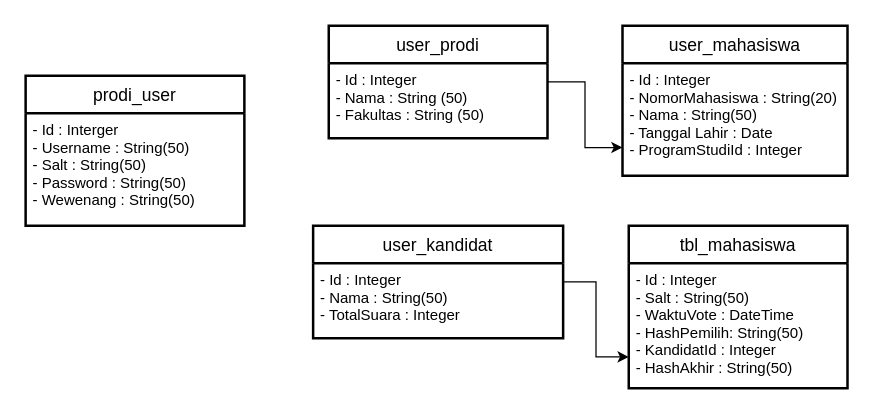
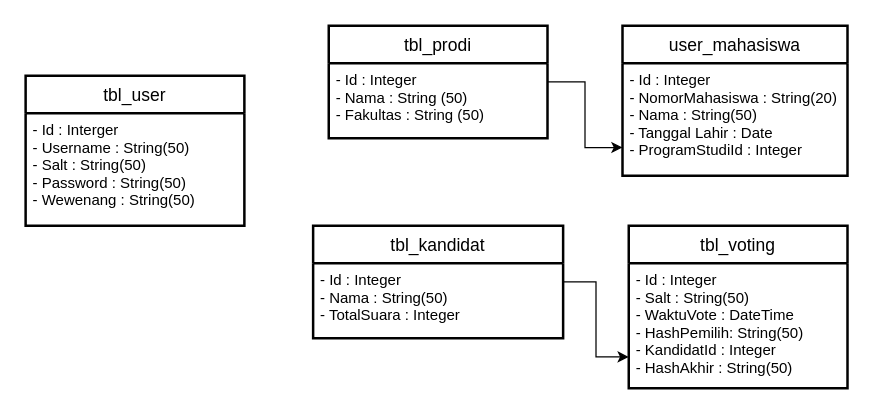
  <mxCell id="0" />
  <mxCell id="1" parent="0" />
  <mxCell id="2" style="edgeStyle=orthogonalEdgeStyle;rounded=0;orthogonalLoop=1;jettySize=auto;html=1;exitX=1;exitY=0.25;exitDx=0;exitDy=0;entryX=0;entryY=0.75;entryDx=0;entryDy=0;" edge="1" parent="1" source="9" target="11"><mxGeometry relative="1" as="geometry" /></mxCell>
  <mxCell id="3" style="edgeStyle=orthogonalEdgeStyle;rounded=0;orthogonalLoop=1;jettySize=auto;html=1;exitX=1;exitY=0.25;exitDx=0;exitDy=0;entryX=0;entryY=0.75;entryDx=0;entryDy=0;" edge="1" parent="1" source="7" target="5"><mxGeometry relative="1" as="geometry" /></mxCell>
- <mxCell id="4" value="tbl_mahasiswa" style="swimlane;childLayout=stackLayout;horizontal=1;startSize=30;horizontalStack=0;rounded=1;fontSize=14;fontStyle=0;strokeWidth=2;resizeParent=0;resizeLast=1;shadow=0;dashed=0;align=center;arcSize=0;" parent="1" vertex="1"><mxGeometry x="502.5" y="180" width="175" height="130" as="geometry" /></mxCell>
+ <mxCell id="4" value="tbl_voting" style="swimlane;childLayout=stackLayout;horizontal=1;startSize=30;horizontalStack=0;rounded=1;fontSize=14;fontStyle=0;strokeWidth=2;resizeParent=0;resizeLast=1;shadow=0;dashed=0;align=center;arcSize=0;" parent="1" vertex="1"><mxGeometry x="502.5" y="180" width="175" height="130" as="geometry" /></mxCell>
  <mxCell id="5" value="- Id : Integer &#10;- Salt : String(50) &#10;- WaktuVote : DateTime &#10;- HashPemilih: String(50) &#10;- KandidatId : Integer &#10;- HashAkhir : String(50) &#10;&#10;" style="align=left;strokeColor=none;fillColor=none;spacingLeft=4;fontSize=12;verticalAlign=top;resizable=0;rotatable=0;part=1;fontStyle=0" parent="4" vertex="1"><mxGeometry y="30" width="175" height="100" as="geometry" /></mxCell>
- <mxCell id="6" value="user_kandidat" style="swimlane;childLayout=stackLayout;horizontal=1;startSize=30;horizontalStack=0;rounded=1;fontSize=14;fontStyle=0;strokeWidth=2;resizeParent=0;resizeLast=1;shadow=0;dashed=0;align=center;arcSize=0;" parent="1" vertex="1"><mxGeometry x="250" y="180" width="200" height="90" as="geometry" /></mxCell>
+ <mxCell id="6" value="tbl_kandidat" style="swimlane;childLayout=stackLayout;horizontal=1;startSize=30;horizontalStack=0;rounded=1;fontSize=14;fontStyle=0;strokeWidth=2;resizeParent=0;resizeLast=1;shadow=0;dashed=0;align=center;arcSize=0;" parent="1" vertex="1"><mxGeometry x="250" y="180" width="200" height="90" as="geometry" /></mxCell>
  <mxCell id="7" value="- Id : Integer &#10;- Nama : String(50) &#10;- TotalSuara : Integer" style="align=left;strokeColor=none;fillColor=none;spacingLeft=4;fontSize=12;verticalAlign=top;resizable=0;rotatable=0;part=1;" parent="6" vertex="1"><mxGeometry y="30" width="200" height="60" as="geometry" /></mxCell>
- <mxCell id="8" value="user_prodi" style="swimlane;childLayout=stackLayout;horizontal=1;startSize=30;horizontalStack=0;rounded=1;fontSize=14;fontStyle=0;strokeWidth=2;resizeParent=0;resizeLast=1;shadow=0;dashed=0;align=center;arcSize=0;" vertex="1" parent="1"><mxGeometry x="262.5" y="20" width="175" height="90" as="geometry" /></mxCell>
+ <mxCell id="8" value="tbl_prodi" style="swimlane;childLayout=stackLayout;horizontal=1;startSize=30;horizontalStack=0;rounded=1;fontSize=14;fontStyle=0;strokeWidth=2;resizeParent=0;resizeLast=1;shadow=0;dashed=0;align=center;arcSize=0;" vertex="1" parent="1"><mxGeometry x="262.5" y="20" width="175" height="90" as="geometry" /></mxCell>
  <mxCell id="9" value="- Id : Integer&#10;- Nama : String (50)&#10;- Fakultas : String (50)" style="align=left;strokeColor=none;fillColor=none;spacingLeft=4;fontSize=12;verticalAlign=top;resizable=0;rotatable=0;part=1;fontStyle=0" vertex="1" parent="8"><mxGeometry y="30" width="175" height="60" as="geometry" /></mxCell>
  <mxCell id="10" value="user_mahasiswa" style="swimlane;childLayout=stackLayout;horizontal=1;startSize=30;horizontalStack=0;rounded=1;fontSize=14;fontStyle=0;strokeWidth=2;resizeParent=0;resizeLast=1;shadow=0;dashed=0;align=center;arcSize=0;" parent="1" vertex="1"><mxGeometry x="497.5" y="20" width="180" height="120" as="geometry" /></mxCell>
  <mxCell id="11" value="- Id : Integer &#10;- NomorMahasiswa : String(20)&#10;- Nama : String(50)&#10;- Tanggal Lahir : Date&#10;- ProgramStudiId : Integer" style="align=left;strokeColor=none;fillColor=none;spacingLeft=4;fontSize=12;verticalAlign=top;resizable=0;rotatable=0;part=1;fontStyle=0" parent="10" vertex="1"><mxGeometry y="30" width="180" height="90" as="geometry" /></mxCell>
- <mxCell id="12" value="prodi_user" style="swimlane;childLayout=stackLayout;horizontal=1;startSize=30;horizontalStack=0;rounded=1;fontSize=14;fontStyle=0;strokeWidth=2;resizeParent=0;resizeLast=1;shadow=0;dashed=0;align=center;arcSize=0;" vertex="1" parent="1"><mxGeometry x="20" y="60" width="175" height="120" as="geometry" /></mxCell>
+ <mxCell id="12" value="tbl_user" style="swimlane;childLayout=stackLayout;horizontal=1;startSize=30;horizontalStack=0;rounded=1;fontSize=14;fontStyle=0;strokeWidth=2;resizeParent=0;resizeLast=1;shadow=0;dashed=0;align=center;arcSize=0;" vertex="1" parent="1"><mxGeometry x="20" y="60" width="175" height="120" as="geometry" /></mxCell>
  <mxCell id="13" value="- Id : Interger &#10;- Username : String(50) &#10;- Salt : String(50) &#10;- Password : String(50) &#10;- Wewenang : String(50) " style="align=left;strokeColor=none;fillColor=none;spacingLeft=4;fontSize=12;verticalAlign=top;resizable=0;rotatable=0;part=1;fontStyle=0" vertex="1" parent="12"><mxGeometry y="30" width="175" height="90" as="geometry" /></mxCell>
